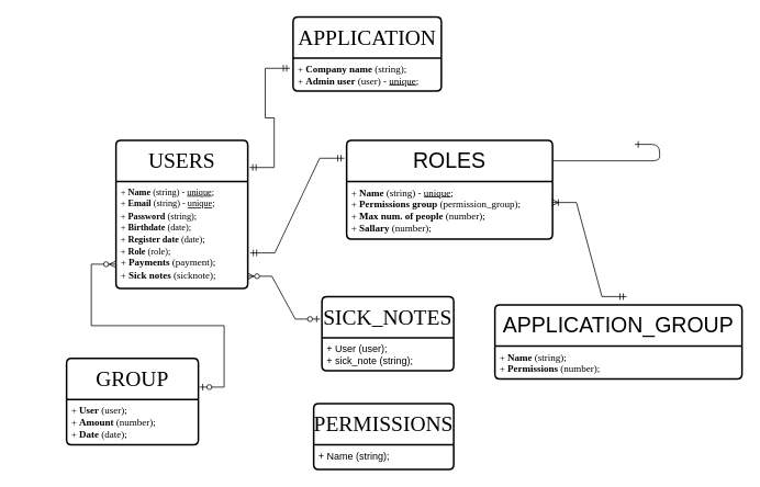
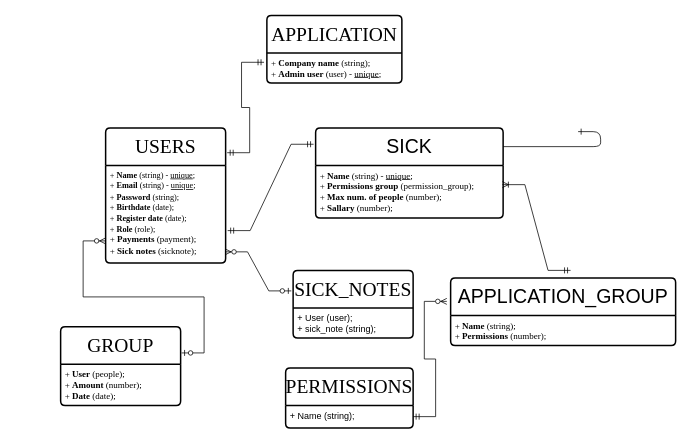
  <mxCell id="0" />
  <mxCell id="1" parent="0" />
  <mxCell id="2" value="" style="edgeStyle=entityRelationEdgeStyle;endArrow=ERzeroToMany;startArrow=ERone;endFill=1;startFill=0;" parent="1" edge="1"><mxGeometry width="100" height="100" relative="1" as="geometry"><mxPoint x="770" y="175" as="sourcePoint" /><mxPoint x="530" y="215" as="targetPoint" /></mxGeometry></mxCell>
  <mxCell id="3" value="&lt;font face=&quot;Tahoma&quot; style=&quot;font-size: 26px;&quot;&gt;USERS&lt;/font&gt;" style="swimlane;childLayout=stackLayout;horizontal=1;startSize=50;horizontalStack=0;rounded=1;fontSize=14;fontStyle=0;strokeWidth=2;resizeParent=0;resizeLast=1;shadow=0;dashed=0;align=center;arcSize=4;whiteSpace=wrap;html=1;" vertex="1" parent="1"><mxGeometry x="140" y="170" width="160" height="180" as="geometry" /></mxCell>
  <mxCell id="4" value="&lt;div style=&quot;font-size: 11px;&quot;&gt;&lt;font face=&quot;Tahoma&quot; style=&quot;font-size: 11px;&quot;&gt;+ &lt;b&gt;Name&lt;/b&gt; (string) - &lt;u&gt;unique&lt;/u&gt;;&lt;/font&gt;&lt;/div&gt;&lt;font face=&quot;Tahoma&quot; style=&quot;font-size: 11px;&quot;&gt;+ &lt;b&gt;Email&lt;/b&gt; (string) - &lt;u&gt;unique&lt;/u&gt;&lt;/font&gt;&lt;font face=&quot;BpLTm09htgfc6ICP91tT&quot; style=&quot;font-size: 11px;&quot;&gt;;&lt;br&gt;&lt;/font&gt;&lt;div&gt;&lt;font face=&quot;Tahoma&quot; style=&quot;font-size: 11px;&quot;&gt;+ &lt;b&gt;Password&lt;/b&gt; (string);&lt;/font&gt;&lt;/div&gt;&lt;div&gt;&lt;font face=&quot;Tahoma&quot; style=&quot;font-size: 11px;&quot;&gt;+ &lt;/font&gt;&lt;font face=&quot;Tahoma&quot; style=&quot;font-size: 11px;&quot;&gt;&lt;b&gt;Birthdate &lt;/b&gt;(date)&lt;/font&gt;&lt;font face=&quot;z6NiohqkfmXLJAYdwtGH&quot; style=&quot;font-size: 11px;&quot;&gt;;&lt;br&gt;&lt;/font&gt;&lt;/div&gt;&lt;div&gt;&lt;font face=&quot;Tahoma&quot; style=&quot;font-size: 11px;&quot;&gt;+ &lt;b&gt;Register date&lt;/b&gt; (date);&lt;/font&gt;&lt;/div&gt;&lt;div&gt;&lt;font face=&quot;Tahoma&quot; style=&quot;font-size: 11px;&quot;&gt;+ &lt;b&gt;Role&lt;/b&gt; (role);&lt;/font&gt;&lt;font face=&quot;ASBNrK79ZyfINB1bzyR0&quot; style=&quot;font-size: 11px;&quot;&gt;&lt;br&gt;&lt;/font&gt;&lt;/div&gt;&lt;div&gt;&lt;font face=&quot;Tahoma&quot;&gt;+ &lt;b&gt;Payments&lt;/b&gt; (payment);&lt;/font&gt;&lt;/div&gt;&lt;div&gt;&lt;font face=&quot;Tahoma&quot;&gt;+ &lt;b&gt;Sick notes&lt;/b&gt; (sicknote);&lt;br&gt;&lt;/font&gt;&lt;/div&gt;" style="align=left;strokeColor=none;fillColor=none;spacingLeft=4;fontSize=12;verticalAlign=top;resizable=0;rotatable=0;part=1;html=1;" vertex="1" parent="3"><mxGeometry y="50" width="160" height="130" as="geometry" /></mxCell>
  <mxCell id="5" style="edgeStyle=orthogonalEdgeStyle;rounded=0;orthogonalLoop=1;jettySize=auto;html=1;exitX=0.5;exitY=1;exitDx=0;exitDy=0;" edge="1" parent="3" source="4" target="4"><mxGeometry relative="1" as="geometry" /></mxCell>
- <mxCell id="6" value="&lt;font style=&quot;font-size: 26px;&quot;&gt;ROLES&lt;/font&gt;" style="swimlane;childLayout=stackLayout;horizontal=1;startSize=50;horizontalStack=0;rounded=1;fontSize=14;fontStyle=0;strokeWidth=2;resizeParent=0;resizeLast=1;shadow=0;dashed=0;align=center;arcSize=4;whiteSpace=wrap;html=1;" vertex="1" parent="1"><mxGeometry x="420" y="170" width="250" height="120" as="geometry" /></mxCell>
+ <mxCell id="6" value="&lt;font style=&quot;font-size: 26px;&quot;&gt;SICK&lt;/font&gt;" style="swimlane;childLayout=stackLayout;horizontal=1;startSize=50;horizontalStack=0;rounded=1;fontSize=14;fontStyle=0;strokeWidth=2;resizeParent=0;resizeLast=1;shadow=0;dashed=0;align=center;arcSize=4;whiteSpace=wrap;html=1;" vertex="1" parent="1"><mxGeometry x="420" y="170" width="250" height="120" as="geometry" /></mxCell>
  <mxCell id="7" value="&lt;div&gt;&lt;font face=&quot;Tahoma&quot;&gt;+ &lt;b&gt;Name&lt;/b&gt; (string) - &lt;u&gt;unique&lt;/u&gt;;&lt;/font&gt;&lt;/div&gt;&lt;div&gt;&lt;font face=&quot;Tahoma&quot;&gt;+ &lt;b&gt;Permissions group&lt;/b&gt; (permission_group);&lt;/font&gt;&lt;/div&gt;&lt;div&gt;&lt;font face=&quot;Tahoma&quot;&gt;+ &lt;b&gt;Max num. of people&lt;/b&gt; (number);&lt;/font&gt;&lt;/div&gt;&lt;div&gt;&lt;font face=&quot;Tahoma&quot;&gt;+ &lt;b&gt;Sallary&lt;/b&gt; (number);&lt;br&gt;&lt;/font&gt;&lt;/div&gt;&lt;div&gt;&lt;font face=&quot;LLcvEg-dxcwXxTxjE2nI&quot;&gt;&lt;br&gt;&lt;/font&gt;&lt;/div&gt;" style="align=left;strokeColor=none;fillColor=none;spacingLeft=4;fontSize=12;verticalAlign=top;resizable=0;rotatable=0;part=1;html=1;" vertex="1" parent="6"><mxGeometry y="50" width="250" height="70" as="geometry" /></mxCell>
  <mxCell id="8" value="&lt;font style=&quot;font-size: 26px;&quot;&gt;APPLICATION_GROUP&lt;/font&gt;" style="swimlane;childLayout=stackLayout;horizontal=1;startSize=50;horizontalStack=0;rounded=1;fontSize=14;fontStyle=0;strokeWidth=2;resizeParent=0;resizeLast=1;shadow=0;dashed=0;align=center;arcSize=4;whiteSpace=wrap;html=1;" vertex="1" parent="1"><mxGeometry x="600" y="370" width="300" height="90" as="geometry" /></mxCell>
  <mxCell id="9" value="&lt;div&gt;&lt;font face=&quot;Tahoma&quot;&gt;+ &lt;b&gt;Name&lt;/b&gt; (string);&lt;br&gt;&lt;/font&gt;&lt;/div&gt;&lt;div&gt;&lt;font face=&quot;Tahoma&quot;&gt;+ &lt;b&gt;Permissions &lt;/b&gt;(number);&lt;br&gt;&lt;/font&gt;&lt;/div&gt;" style="align=left;strokeColor=none;fillColor=none;spacingLeft=4;fontSize=12;verticalAlign=top;resizable=0;rotatable=0;part=1;html=1;" vertex="1" parent="8"><mxGeometry y="50" width="300" height="40" as="geometry" /></mxCell>
  <mxCell id="10" value="&lt;font style=&quot;font-size: 26px;&quot; face=&quot;Tahoma&quot;&gt;APPLICATION&lt;/font&gt;" style="swimlane;childLayout=stackLayout;horizontal=1;startSize=50;horizontalStack=0;rounded=1;fontSize=14;fontStyle=0;strokeWidth=2;resizeParent=0;resizeLast=1;shadow=0;dashed=0;align=center;arcSize=4;whiteSpace=wrap;html=1;" vertex="1" parent="1"><mxGeometry x="355" y="20" width="180" height="90" as="geometry" /></mxCell>
  <mxCell id="11" value="&lt;div&gt;&lt;font face=&quot;Tahoma&quot;&gt;+ &lt;b&gt;Company name&lt;/b&gt; (string);&lt;/font&gt;&lt;/div&gt;&lt;div&gt;&lt;font face=&quot;Tahoma&quot;&gt;+ &lt;b&gt;Admin user&lt;/b&gt; (user) - &lt;u&gt;unique&lt;/u&gt;;&lt;/font&gt;&lt;/div&gt;&lt;div&gt;&lt;font face=&quot;Tahoma&quot;&gt;&lt;br&gt;&lt;/font&gt;&lt;/div&gt;" style="align=left;strokeColor=none;fillColor=none;spacingLeft=4;fontSize=12;verticalAlign=top;resizable=0;rotatable=0;part=1;html=1;" vertex="1" parent="10"><mxGeometry y="50" width="180" height="40" as="geometry" /></mxCell>
  <mxCell id="12" value="" style="edgeStyle=entityRelationEdgeStyle;fontSize=12;html=1;endArrow=ERmandOne;startArrow=ERmandOne;rounded=0;entryX=1.013;entryY=0.184;entryDx=0;entryDy=0;entryPerimeter=0;exitX=-0.021;exitY=0.314;exitDx=0;exitDy=0;exitPerimeter=0;" edge="1" parent="1" source="11" target="3"><mxGeometry width="100" height="100" relative="1" as="geometry"><mxPoint x="40" y="300" as="sourcePoint" /><mxPoint x="140" y="200" as="targetPoint" /><Array as="points"><mxPoint x="130" y="250" /><mxPoint x="160" y="430" /><mxPoint x="20" y="310" /></Array></mxGeometry></mxCell>
  <mxCell id="13" value="" style="edgeStyle=entityRelationEdgeStyle;fontSize=12;html=1;endArrow=ERmandOne;startArrow=ERmandOne;rounded=0;exitX=1.017;exitY=0.669;exitDx=0;exitDy=0;exitPerimeter=0;entryX=-0.011;entryY=0.182;entryDx=0;entryDy=0;entryPerimeter=0;" edge="1" parent="1" source="4" target="6"><mxGeometry width="100" height="100" relative="1" as="geometry"><mxPoint x="450" y="420" as="sourcePoint" /><mxPoint x="550" y="320" as="targetPoint" /></mxGeometry></mxCell>
  <mxCell id="14" value="" style="edgeStyle=entityRelationEdgeStyle;fontSize=12;html=1;endArrow=ERoneToMany;startArrow=ERmandOne;rounded=0;entryX=0.996;entryY=0.367;entryDx=0;entryDy=0;entryPerimeter=0;exitX=0.533;exitY=-0.111;exitDx=0;exitDy=0;exitPerimeter=0;" edge="1" parent="1" source="8" target="7"><mxGeometry width="100" height="100" relative="1" as="geometry"><mxPoint x="850" y="510" as="sourcePoint" /><mxPoint x="550" y="320" as="targetPoint" /><Array as="points"><mxPoint x="790" y="380" /></Array></mxGeometry></mxCell>
  <mxCell id="15" value="&lt;font style=&quot;font-size: 26px;&quot; face=&quot;Tahoma&quot;&gt;GROUP&lt;/font&gt;" style="swimlane;childLayout=stackLayout;horizontal=1;startSize=50;horizontalStack=0;rounded=1;fontSize=14;fontStyle=0;strokeWidth=2;resizeParent=0;resizeLast=1;shadow=0;dashed=0;align=center;arcSize=4;whiteSpace=wrap;html=1;" vertex="1" parent="1"><mxGeometry x="80" y="435" width="160" height="105" as="geometry" /></mxCell>
- <mxCell id="16" value="&lt;div&gt;&lt;font face=&quot;Tahoma&quot;&gt;+ &lt;b&gt;User &lt;/b&gt;(user);&lt;/font&gt;&lt;/div&gt;&lt;div&gt;&lt;font face=&quot;Tahoma&quot;&gt;+ &lt;b&gt;Amount&lt;/b&gt; (number);&lt;/font&gt;&lt;/div&gt;&lt;div&gt;&lt;font face=&quot;Tahoma&quot;&gt;+ &lt;b&gt;Date&lt;/b&gt; (date);&lt;br&gt;&lt;/font&gt;&lt;/div&gt;" style="align=left;strokeColor=none;fillColor=none;spacingLeft=4;fontSize=12;verticalAlign=top;resizable=0;rotatable=0;part=1;html=1;" vertex="1" parent="15"><mxGeometry y="50" width="160" height="55" as="geometry" /></mxCell>
+ <mxCell id="16" value="&lt;div&gt;&lt;font face=&quot;Tahoma&quot;&gt;+ &lt;b&gt;User &lt;/b&gt;(people);&lt;/font&gt;&lt;/div&gt;&lt;div&gt;&lt;font face=&quot;Tahoma&quot;&gt;+ &lt;b&gt;Amount&lt;/b&gt; (number);&lt;/font&gt;&lt;/div&gt;&lt;div&gt;&lt;font face=&quot;Tahoma&quot;&gt;+ &lt;b&gt;Date&lt;/b&gt; (date);&lt;br&gt;&lt;/font&gt;&lt;/div&gt;" style="align=left;strokeColor=none;fillColor=none;spacingLeft=4;fontSize=12;verticalAlign=top;resizable=0;rotatable=0;part=1;html=1;" vertex="1" parent="15"><mxGeometry y="50" width="160" height="55" as="geometry" /></mxCell>
  <mxCell id="17" value="" style="edgeStyle=entityRelationEdgeStyle;fontSize=12;html=1;endArrow=ERzeroToMany;startArrow=ERzeroToOne;rounded=0;entryX=-0.013;entryY=0.898;entryDx=0;entryDy=0;entryPerimeter=0;exitX=1.008;exitY=0.334;exitDx=0;exitDy=0;exitPerimeter=0;" edge="1" parent="1" source="15"><mxGeometry width="100" height="100" relative="1" as="geometry"><mxPoint x="155.2" y="460" as="sourcePoint" /><mxPoint x="140" y="320.7" as="targetPoint" /><Array as="points"><mxPoint x="82.08" y="451.92" /><mxPoint x="112.08" y="421.92" /></Array></mxGeometry></mxCell>
  <mxCell id="18" value="&lt;font style=&quot;font-size: 26px;&quot; face=&quot;Tahoma&quot;&gt;SICK_NOTES&lt;/font&gt;" style="swimlane;childLayout=stackLayout;horizontal=1;startSize=50;horizontalStack=0;rounded=1;fontSize=14;fontStyle=0;strokeWidth=2;resizeParent=0;resizeLast=1;shadow=0;dashed=0;align=center;arcSize=4;whiteSpace=wrap;html=1;" vertex="1" parent="1"><mxGeometry x="390" y="360" width="160" height="90" as="geometry" /></mxCell>
  <mxCell id="19" value="&lt;div&gt;+ User (user);&lt;/div&gt;&lt;div&gt;+ sick_note (string);&lt;br&gt;&lt;/div&gt;" style="align=left;strokeColor=none;fillColor=none;spacingLeft=4;fontSize=12;verticalAlign=top;resizable=0;rotatable=0;part=1;html=1;" vertex="1" parent="18"><mxGeometry y="50" width="160" height="40" as="geometry" /></mxCell>
  <mxCell id="20" value="" style="edgeStyle=entityRelationEdgeStyle;fontSize=12;html=1;endArrow=ERzeroToMany;startArrow=ERzeroToOne;rounded=0;entryX=0.995;entryY=0.887;entryDx=0;entryDy=0;entryPerimeter=0;exitX=-0.015;exitY=0.304;exitDx=0;exitDy=0;exitPerimeter=0;" edge="1" parent="1" source="18" target="4"><mxGeometry width="100" height="100" relative="1" as="geometry"><mxPoint x="450" y="420" as="sourcePoint" /><mxPoint x="550" y="320" as="targetPoint" /></mxGeometry></mxCell>
  <mxCell id="21" value="&lt;font face=&quot;Tahoma&quot; style=&quot;font-size: 26px;&quot;&gt;PERMISSIONS&lt;/font&gt;" style="swimlane;childLayout=stackLayout;horizontal=1;startSize=50;horizontalStack=0;rounded=1;fontSize=14;fontStyle=0;strokeWidth=2;resizeParent=0;resizeLast=1;shadow=0;dashed=0;align=center;arcSize=4;whiteSpace=wrap;html=1;" vertex="1" parent="1"><mxGeometry x="380" y="490" width="170" height="80" as="geometry" /></mxCell>
  <mxCell id="22" value="+ Name (string);" style="align=left;strokeColor=none;fillColor=none;spacingLeft=4;fontSize=12;verticalAlign=top;resizable=0;rotatable=0;part=1;html=1;" vertex="1" parent="21"><mxGeometry y="50" width="170" height="30" as="geometry" /></mxCell>
+ <mxCell id="23" value="" style="edgeStyle=entityRelationEdgeStyle;fontSize=12;html=1;endArrow=ERzeroToMany;startArrow=ERmandOne;rounded=0;entryX=-0.017;entryY=0.348;entryDx=0;entryDy=0;entryPerimeter=0;" edge="1" parent="1" source="22" target="8"><mxGeometry width="100" height="100" relative="1" as="geometry"><mxPoint x="410" y="490" as="sourcePoint" /><mxPoint x="510" y="390" as="targetPoint" /></mxGeometry></mxCell>
